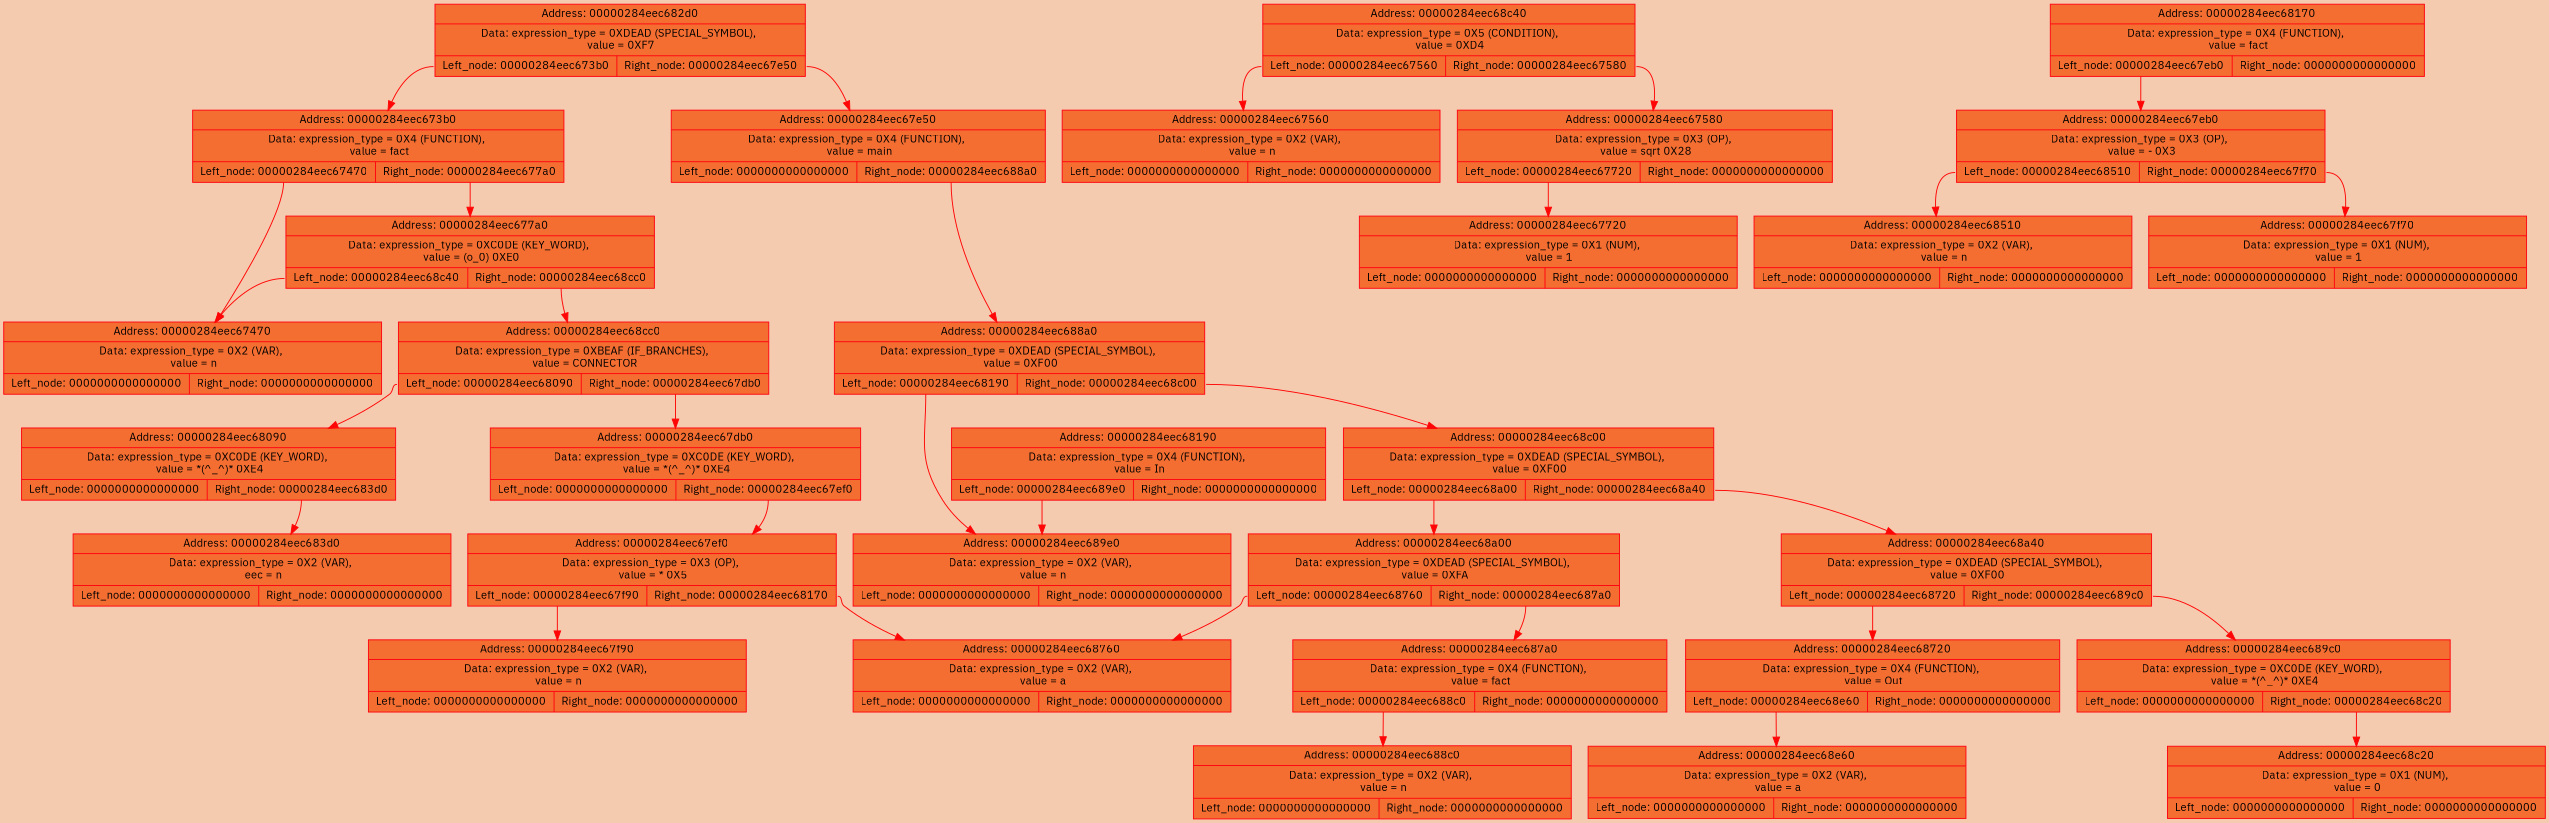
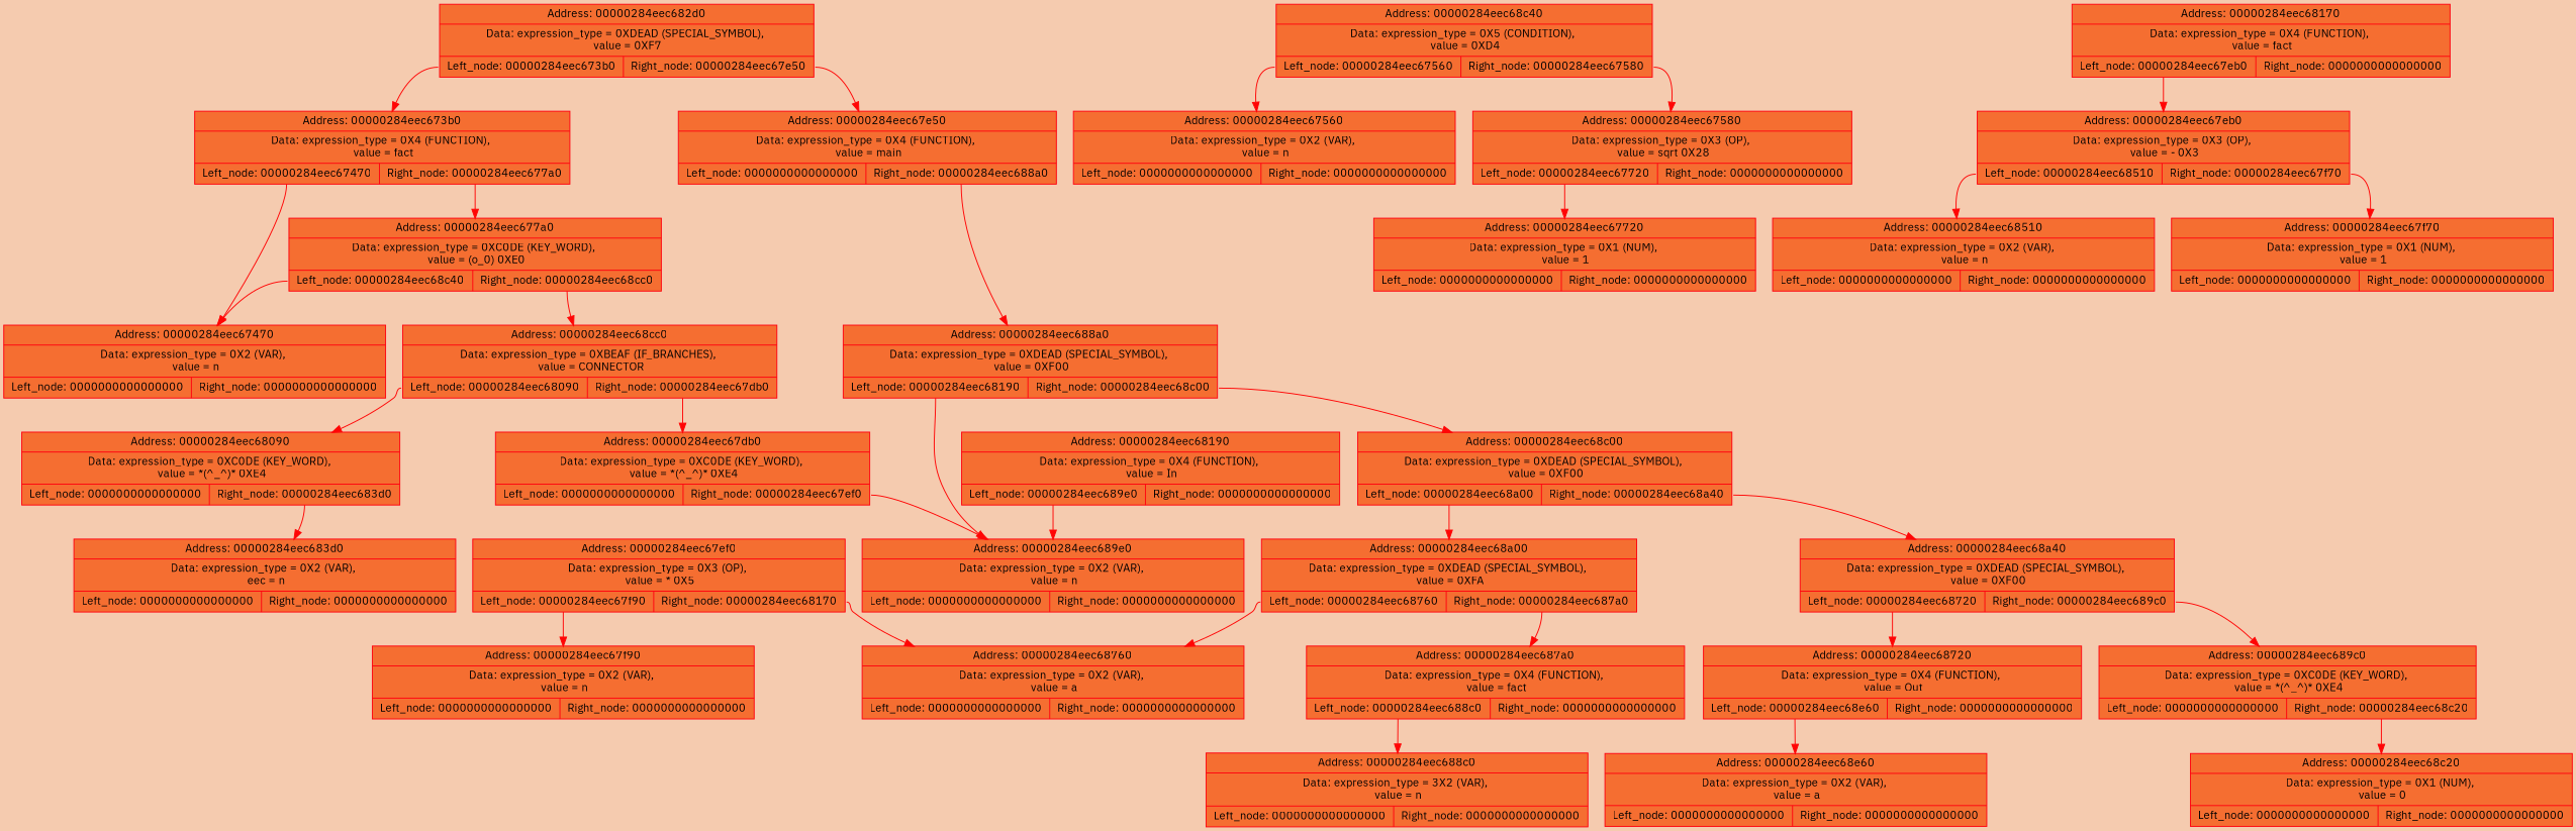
  digraph {
    bgcolor="#f5cbaf"
    fontname="IBM Plex Sans"
    rankdir=TB
    node [color="#ff030f" fillcolor="#f56e31" fontcolor="#000000" fontname="IBM Plex Sans" fontsize=12 shape=record style=filled]
    edge [color="#ff0505" fontcolor=blue fontname="IBM Plex Sans" fontsize=12 splines=polylines tailport=left]
    n1 [label="{ Address: 00000284eec682d0 | Data: expression_type = 0XDEAD (SPECIAL_SYMBOL), \n value = 0XF7 | { <left> Left_node: 00000284eec673b0 | <right> Right_node: 00000284eec67e50 }}"]
    n2 [label="{ Address: 00000284eec673b0 | Data: expression_type = 0X4 (FUNCTION), \n value = fact | { <left> Left_node: 00000284eec67470 | <right> Right_node: 00000284eec677a0 }}"]
    n3 [label="{ Address: 00000284eec67e50 | Data: expression_type = 0X4 (FUNCTION), \n value = main | { <left> Left_node: 0000000000000000 | <right> Right_node: 00000284eec688a0 }}"]
    n4 [label="{ Address: 00000284eec67470 | Data: expression_type = 0X2 (VAR), \n value = n | { <left> Left_node: 0000000000000000 | <right> Right_node: 0000000000000000 }}"]
    n5 [label="{ Address: 00000284eec677a0 | Data: expression_type = 0XC0DE (KEY_WORD), \n value = (o_0) 0XE0 | { <left> Left_node: 00000284eec68c40 | <right> Right_node: 00000284eec68cc0 }}"]
    n6 [label="{ Address: 00000284eec688a0 | Data: expression_type = 0XDEAD (SPECIAL_SYMBOL), \n value = 0XF00 | { <left> Left_node: 00000284eec68190 | <right> Right_node: 00000284eec68c00 }}"]
    n7 [label="{ Address: 00000284eec68cc0 | Data: expression_type = 0XBEAF (IF_BRANCHES), \n value = CONNECTOR | { <left> Left_node: 00000284eec68090 | <right> Right_node: 00000284eec67db0 }}"]
    n8 [label="{ Address: 00000284eec68c40 | Data: expression_type = 0X5 (CONDITION), \n value = 0XD4 | { <left> Left_node: 00000284eec67560 | <right> Right_node: 00000284eec67580 }}"]
    n9 [label="{ Address: 00000284eec67560 | Data: expression_type = 0X2 (VAR), \n value = n | { <left> Left_node: 0000000000000000 | <right> Right_node: 0000000000000000 }}"]
    n10 [label="{ Address: 00000284eec67580 | Data: expression_type = 0X3 (OP), \n value = sqrt 0X28\n | { <left> Left_node: 00000284eec67720 | <right> Right_node: 0000000000000000 }}"]
    n11 [label="{ Address: 00000284eec68090 | Data: expression_type = 0XC0DE (KEY_WORD), \n value = *(^_^)* 0XE4 | { <left> Left_node: 0000000000000000 | <right> Right_node: 00000284eec683d0 }}"]
    n12 [label="{ Address: 00000284eec67db0 | Data: expression_type = 0XC0DE (KEY_WORD), \n value = *(^_^)* 0XE4 | { <left> Left_node: 0000000000000000 | <right> Right_node: 00000284eec67ef0 }}"]
    n13 [label="{ Address: 00000284eec67720 | Data: expression_type = 0X1 (NUM), \n value = 1 | { <left> Left_node: 0000000000000000 | <right> Right_node: 0000000000000000 }}"]
    n14 [label="{ Address: 00000284eec683d0 | Data: expression_type = 0X2 (VAR), \n eec = n | { <left> Left_node: 0000000000000000 | <right> Right_node: 0000000000000000 }}"]
    n15 [label="{ Address: 00000284eec67ef0 | Data: expression_type = 0X3 (OP), \n value = * 0X5\n | { <left> Left_node: 00000284eec67f90 | <right> Right_node: 00000284eec68170 }}"]
    n16 [label="{ Address: 00000284eec67f90 | Data: expression_type = 0X2 (VAR), \n value = n | { <left> Left_node: 0000000000000000 | <right> Right_node: 0000000000000000 }}"]
    n17 [label="{ Address: 00000284eec68760 | Data: expression_type = 0X2 (VAR), \n value = a | { <left> Left_node: 0000000000000000 | <right> Right_node: 0000000000000000 }}"]
    n18 [label="{ Address: 00000284eec68170 | Data: expression_type = 0X4 (FUNCTION), \n value = fact | { <left> Left_node: 00000284eec67eb0 | <right> Right_node: 0000000000000000 }}"]
    n19 [label="{ Address: 00000284eec67eb0 | Data: expression_type = 0X3 (OP), \n value = - 0X3\n | { <left> Left_node: 00000284eec68510 | <right> Right_node: 00000284eec67f70 }}"]
    n20 [label="{ Address: 00000284eec68510 | Data: expression_type = 0X2 (VAR), \n value = n | { <left> Left_node: 0000000000000000 | <right> Right_node: 0000000000000000 }}"]
    n21 [label="{ Address: 00000284eec67f70 | Data: expression_type = 0X1 (NUM), \n value = 1 | { <left> Left_node: 0000000000000000 | <right> Right_node: 0000000000000000 }}"]
    n22 [label="{ Address: 00000284eec68c00 | Data: expression_type = 0XDEAD (SPECIAL_SYMBOL), \n value = 0XF00 | { <left> Left_node: 00000284eec68a00 | <right> Right_node: 00000284eec68a40 }}"]
    n23 [label="{ Address: 00000284eec689e0 | Data: expression_type = 0X2 (VAR), \n value = n | { <left> Left_node: 0000000000000000 | <right> Right_node: 0000000000000000 }}"]
    n24 [label="{ Address: 00000284eec68190 | Data: expression_type = 0X4 (FUNCTION), \n value = In | { <left> Left_node: 00000284eec689e0 | <right> Right_node: 0000000000000000 }}"]
    n25 [label="{ Address: 00000284eec68a00 | Data: expression_type = 0XDEAD (SPECIAL_SYMBOL), \n value = 0XFA | { <left> Left_node: 00000284eec68760 | <right> Right_node: 00000284eec687a0 }}"]
    n26 [label="{ Address: 00000284eec68a40 | Data: expression_type = 0XDEAD (SPECIAL_SYMBOL), \n value = 0XF00 | { <left> Left_node: 00000284eec68720 | <right> Right_node: 00000284eec689c0 }}"]
    n27 [label="{ Address: 00000284eec687a0 | Data: expression_type = 0X4 (FUNCTION), \n value = fact | { <left> Left_node: 00000284eec688c0 | <right> Right_node: 0000000000000000 }}"]
    n28 [label="{ Address: 00000284eec68720 | Data: expression_type = 0X4 (FUNCTION), \n value = Out | { <left> Left_node: 00000284eec68e60 | <right> Right_node: 0000000000000000 }}"]
    n29 [label="{ Address: 00000284eec689c0 | Data: expression_type = 0XC0DE (KEY_WORD), \n value = *(^_^)* 0XE4 | { <left> Left_node: 0000000000000000 | <right> Right_node: 00000284eec68c20 }}"]
-   n30 [label="{ Address: 00000284eec688c0 | Data: expression_type = 0X2 (VAR), \n value = n | { <left> Left_node: 0000000000000000 | <right> Right_node: 0000000000000000 }}"]
+   n30 [label="{ Address: 00000284eec688c0 | Data: expression_type = 3X2 (VAR), \n value = n | { <left> Left_node: 0000000000000000 | <right> Right_node: 0000000000000000 }}"]
    n31 [label="{ Address: 00000284eec68e60 | Data: expression_type = 0X2 (VAR), \n value = a | { <left> Left_node: 0000000000000000 | <right> Right_node: 0000000000000000 }}"]
    n32 [label="{ Address: 00000284eec68c20 | Data: expression_type = 0X1 (NUM), \n value = 0 | { <left> Left_node: 0000000000000000 | <right> Right_node: 0000000000000000 }}"]
    n1 -> n2
    n1 -> n3 [tailport=right]
    n2 -> n4
    n2 -> n5 [tailport=right]
    n3 -> n6 [tailport=right]
    n5 -> n4
    n5 -> n7 [tailport=right]
    n6 -> n22 [tailport=right]
    n6 -> n23
    n7 -> n11
    n7 -> n12 [tailport=right]
    n8 -> n9
    n8 -> n10 [tailport=right]
    n10 -> n13
    n11 -> n14 [tailport=right]
-   n12 -> n15 [tailport=right]
+   n12 -> n23 [tailport=right]
    n15 -> n16
    n15 -> n17 [tailport=right]
    n18 -> n19
    n19 -> n20
    n19 -> n21 [tailport=right]
    n22 -> n25
    n22 -> n26 [tailport=right]
    n24 -> n23
    n25 -> n17
    n25 -> n27 [tailport=right]
    n26 -> n28
    n26 -> n29 [tailport=right]
    n27 -> n30
    n28 -> n31
    n29 -> n32 [tailport=right]
  }
